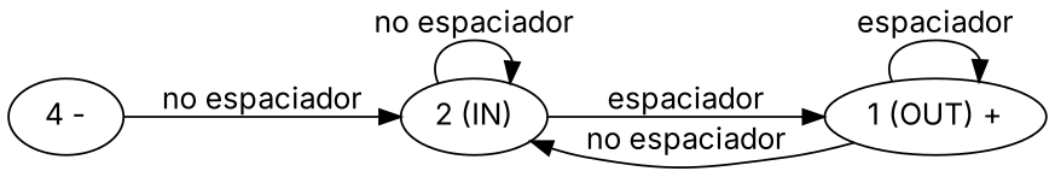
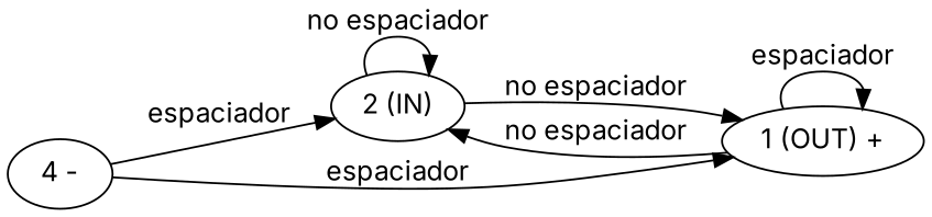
  digraph {
    fontname=Inter
    rankdir=LR
    node [fontname=Inter]
    edge [fontname=Inter]
    n1 [label="4 -"]
    n2 [label="2 (IN)"]
    n3 [label="1 (OUT) +"]
-   n1 -> n2 [label="no espaciador"]
+   n1 -> n2 [label=espaciador]
+   n1 -> n3 [label=espaciador]
    n2 -> n2 [label="no espaciador"]
-   n2 -> n3 [label=espaciador]
+   n2 -> n3 [label="no espaciador"]
    n3 -> n2 [label="no espaciador"]
    n3 -> n3 [label=espaciador]
  }
